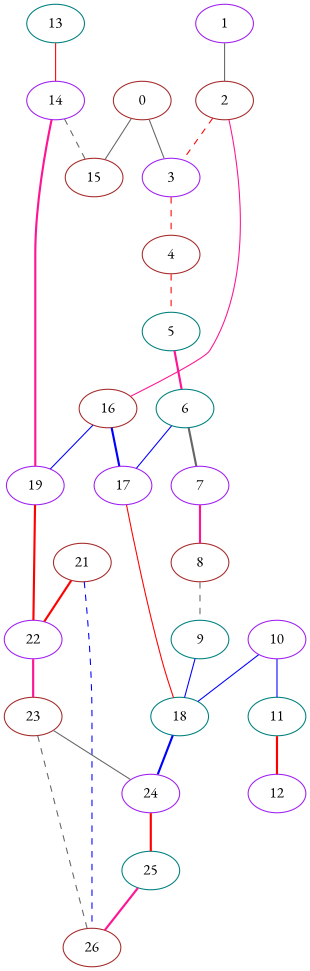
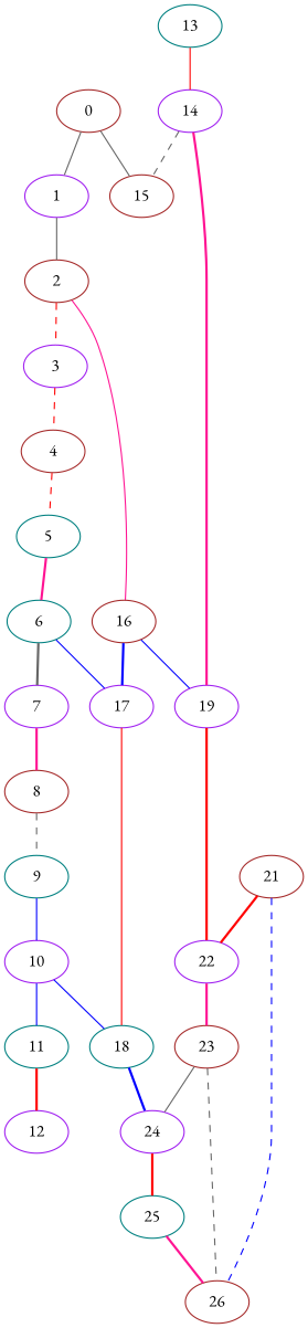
  graph {
    fontname="EB Garamond"
    node [color=purple fontname="EB Garamond"]
    edge [color=red fontname="EB Garamond" style=solid]
    0 [color=brown]
    1
    15 [color=brown]
    2 [color=brown]
    3
    16 [color=brown]
    4 [color=brown]
    17
    19
    5 [color=teal]
    18 [color=teal]
    22
    6 [color=teal]
    7
    8 [color=brown]
    9 [color=teal]
    24
    10
    11 [color=teal]
    12
    25 [color=teal]
    13 [color=teal]
    14
    21 [color=brown]
    26 [color=brown]
    23 [color=brown]
-   0 -- 3 [color=gray40]
+   0 -- 1 [color=gray40]
    0 -- 15 [color=gray40]
    1 -- 2 [color=gray40]
    2 -- 3 [style=dashed]
    2 -- 16 [color=deeppink]
    3 -- 4 [style=dashed]
    16 -- 17 [color=blue style=bold]
    16 -- 19 [color=blue]
    4 -- 5 [style=dashed]
    17 -- 18
    19 -- 22 [style=bold]
    5 -- 6 [color=deeppink style=bold]
    18 -- 24 [color=blue style=bold]
    22 -- 23 [color=deeppink style=bold]
    6 -- 17 [color=blue]
    6 -- 7 [color=gray40 style=bold]
    7 -- 8 [color=deeppink style=bold]
    8 -- 9 [color=gray40 style=dashed]
-   9 -- 18 [color=blue]
+   9 -- 10 [color=blue]
    24 -- 25 [style=bold]
    10 -- 18 [color=blue]
    10 -- 11 [color=blue]
    11 -- 12 [style=bold]
    25 -- 26 [color=deeppink style=bold]
    13 -- 14
    14 -- 15 [color=gray40 style=dashed]
    14 -- 19 [color=deeppink style=bold]
    21 -- 22 [style=bold]
    21 -- 26 [color=blue style=dashed]
    23 -- 24 [color=gray40]
    23 -- 26 [color=gray40 style=dashed]
  }
